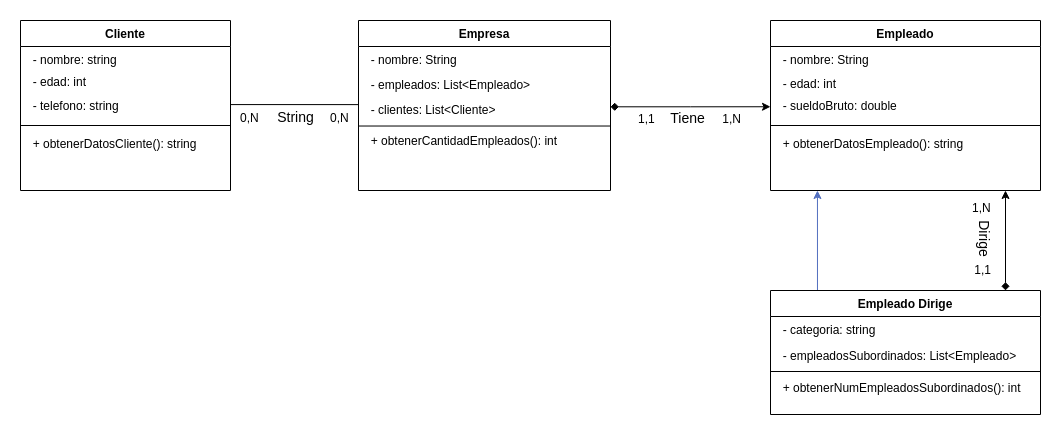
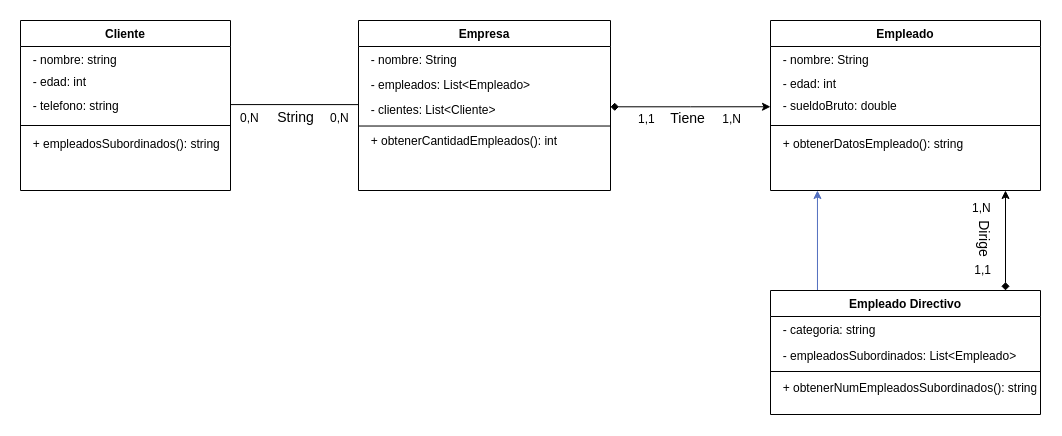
  <mxCell id="0" />
  <mxCell id="1" parent="0" />
  <mxCell id="2" value="Cliente" style="swimlane;fontStyle=1;align=center;verticalAlign=top;childLayout=stackLayout;horizontal=1;startSize=26;horizontalStack=0;resizeParent=1;resizeLast=0;collapsible=1;marginBottom=0;rounded=0;shadow=0;strokeWidth=1;" parent="1" vertex="1"><mxGeometry x="20" y="20" width="210" height="170" as="geometry"><mxRectangle x="220" y="120" width="160" height="26" as="alternateBounds" /></mxGeometry></mxCell>
  <mxCell id="3" value="" style="group" parent="2" vertex="1" connectable="0"><mxGeometry y="26" width="210" height="74" as="geometry" /></mxCell>
  <mxCell id="4" value="  - nombre: string" style="text;align=left;verticalAlign=top;spacingLeft=4;spacingRight=4;overflow=hidden;rotatable=0;points=[[0,0.5],[1,0.5]];portConstraint=eastwest;" parent="3" vertex="1"><mxGeometry width="210" height="22.07" as="geometry" /></mxCell>
  <mxCell id="5" value="  - edad: int" style="text;align=left;verticalAlign=top;spacingLeft=4;spacingRight=4;overflow=hidden;rotatable=0;points=[[0,0.5],[1,0.5]];portConstraint=eastwest;" parent="3" vertex="1"><mxGeometry y="22.07" width="210" height="25.965" as="geometry" /></mxCell>
  <mxCell id="6" value="  - telefono: string" style="text;align=left;verticalAlign=top;spacingLeft=4;spacingRight=4;overflow=hidden;rotatable=0;points=[[0,0.5],[1,0.5]];portConstraint=eastwest;rounded=0;shadow=0;html=0;" parent="3" vertex="1"><mxGeometry y="46.25" width="210" height="27.75" as="geometry" /></mxCell>
  <mxCell id="7" value="" style="line;html=1;strokeWidth=1;align=left;verticalAlign=middle;spacingTop=-1;spacingLeft=3;spacingRight=3;rotatable=0;labelPosition=right;points=[];portConstraint=eastwest;" parent="2" vertex="1"><mxGeometry y="100" width="210" height="10" as="geometry" /></mxCell>
- <mxCell id="8" value="  + obtenerDatosCliente(): string" style="text;align=left;verticalAlign=top;spacingLeft=4;spacingRight=4;overflow=hidden;rotatable=0;points=[[0,0.5],[1,0.5]];portConstraint=eastwest;rounded=0;shadow=0;html=0;" parent="2" vertex="1"><mxGeometry y="110" width="210" height="60" as="geometry" /></mxCell>
+ <mxCell id="8" value="  + empleadosSubordinados(): string" style="text;align=left;verticalAlign=top;spacingLeft=4;spacingRight=4;overflow=hidden;rotatable=0;points=[[0,0.5],[1,0.5]];portConstraint=eastwest;rounded=0;shadow=0;html=0;" parent="2" vertex="1"><mxGeometry y="110" width="210" height="60" as="geometry" /></mxCell>
  <mxCell id="9" value="Empleado" style="swimlane;fontStyle=1;align=center;verticalAlign=top;childLayout=stackLayout;horizontal=1;startSize=26;horizontalStack=0;resizeParent=1;resizeLast=0;collapsible=1;marginBottom=0;rounded=0;shadow=0;strokeWidth=1;" parent="1" vertex="1"><mxGeometry x="770" y="20" width="270" height="170" as="geometry"><mxRectangle x="340" y="380" width="170" height="26" as="alternateBounds" /></mxGeometry></mxCell>
  <mxCell id="10" value="" style="group" parent="9" vertex="1" connectable="0"><mxGeometry y="26" width="270" height="74" as="geometry" /></mxCell>
  <mxCell id="11" value="  - nombre: String" style="text;align=left;verticalAlign=top;spacingLeft=4;spacingRight=4;overflow=hidden;rotatable=0;points=[[0,0.5],[1,0.5]];portConstraint=eastwest;rounded=0;shadow=0;html=0;" parent="10" vertex="1"><mxGeometry width="270" height="24.192" as="geometry" /></mxCell>
  <mxCell id="12" value="  - edad: int&#10;" style="text;align=left;verticalAlign=top;spacingLeft=4;spacingRight=4;overflow=hidden;rotatable=0;points=[[0,0.5],[1,0.5]];portConstraint=eastwest;rounded=0;shadow=0;html=0;" parent="10" vertex="1"><mxGeometry y="24.19" width="270" height="25.81" as="geometry" /></mxCell>
  <mxCell id="13" value="  - sueldoBruto: double&#10;" style="text;align=left;verticalAlign=top;spacingLeft=4;spacingRight=4;overflow=hidden;rotatable=0;points=[[0,0.5],[1,0.5]];portConstraint=eastwest;rounded=0;shadow=0;html=0;" parent="10" vertex="1"><mxGeometry y="46.004" width="270" height="21.346" as="geometry" /></mxCell>
  <mxCell id="14" value="" style="line;html=1;strokeWidth=1;align=left;verticalAlign=middle;spacingTop=-1;spacingLeft=3;spacingRight=3;rotatable=0;labelPosition=right;points=[];portConstraint=eastwest;" parent="9" vertex="1"><mxGeometry y="100" width="270" height="10" as="geometry" /></mxCell>
  <mxCell id="15" value="  + obtenerDatosEmpleado(): string" style="text;align=left;verticalAlign=top;spacingLeft=4;spacingRight=4;overflow=hidden;rotatable=0;points=[[0,0.5],[1,0.5]];portConstraint=eastwest;rounded=0;shadow=0;html=0;" parent="9" vertex="1"><mxGeometry y="110" width="270" height="40" as="geometry" /></mxCell>
  <mxCell id="16" value="Empresa" style="swimlane;fontStyle=1;align=center;verticalAlign=top;childLayout=stackLayout;horizontal=1;startSize=26;horizontalStack=0;resizeParent=1;resizeLast=0;collapsible=1;marginBottom=0;rounded=0;shadow=0;strokeWidth=1;" parent="1" vertex="1"><mxGeometry x="358" y="20" width="252" height="170" as="geometry"><mxRectangle x="550" y="140" width="160" height="26" as="alternateBounds" /></mxGeometry></mxCell>
  <mxCell id="17" value="" style="group" parent="16" vertex="1" connectable="0"><mxGeometry y="26" width="252" height="74" as="geometry" /></mxCell>
  <mxCell id="18" value="  - nombre: String" style="text;align=left;verticalAlign=top;spacingLeft=4;spacingRight=4;overflow=hidden;rotatable=0;points=[[0,0.5],[1,0.5]];portConstraint=eastwest;" parent="17" vertex="1"><mxGeometry width="252" height="24.192" as="geometry" /></mxCell>
  <mxCell id="19" value="  - empleados: List&lt;Empleado&gt;" style="text;align=left;verticalAlign=top;spacingLeft=4;spacingRight=4;overflow=hidden;rotatable=0;points=[[0,0.5],[1,0.5]];portConstraint=eastwest;rounded=1;" parent="17" vertex="1"><mxGeometry y="25.191" width="252" height="28.666" as="geometry" /></mxCell>
  <mxCell id="20" value="  - clientes: List&lt;Cliente&gt;" style="text;align=left;verticalAlign=top;spacingLeft=4;spacingRight=4;overflow=hidden;rotatable=0;points=[[0,0.5],[1,0.5]];portConstraint=eastwest;rounded=1;" parent="17" vertex="1"><mxGeometry y="49.571" width="252" height="21.346" as="geometry" /></mxCell>
  <mxCell id="21" value="" style="group;strokeWidth=1;" parent="16" vertex="1" connectable="0"><mxGeometry y="100" width="252" height="60" as="geometry" /></mxCell>
  <mxCell id="22" value="" style="group" parent="21" vertex="1" connectable="0"><mxGeometry width="252" height="33.113" as="geometry" /></mxCell>
  <mxCell id="23" value="  + obtenerCantidadEmpleados(): int&#10;" style="text;align=left;verticalAlign=top;spacingLeft=4;spacingRight=4;overflow=hidden;rotatable=0;points=[[0,0.5],[1,0.5]];portConstraint=eastwest;" parent="22" vertex="1"><mxGeometry y="6.623" width="252" height="19.868" as="geometry" /></mxCell>
  <mxCell id="24" value="" style="line;html=1;strokeWidth=1;align=left;verticalAlign=middle;spacingTop=-1;spacingLeft=3;spacingRight=3;rotatable=0;labelPosition=right;points=[];portConstraint=eastwest;" parent="22" vertex="1"><mxGeometry width="252" height="11.038" as="geometry" /></mxCell>
  <mxCell id="25" value="1,1" style="resizable=0;align=left;verticalAlign=bottom;labelBackgroundColor=none;fontSize=12;" parent="1" connectable="0" vertex="1"><mxGeometry x="636" y="126.999" as="geometry" /></mxCell>
  <mxCell id="26" value="1,N" style="resizable=0;align=right;verticalAlign=bottom;labelBackgroundColor=none;fontSize=12;" parent="1" connectable="0" vertex="1"><mxGeometry x="741.996" y="126.999" as="geometry" /></mxCell>
  <mxCell id="27" value="&lt;font style=&quot;font-size: 14px;&quot;&gt;Tiene&lt;/font&gt;" style="text;html=1;resizable=0;points=[];;align=center;verticalAlign=middle;labelBackgroundColor=none;rounded=0;shadow=0;strokeWidth=1;fontSize=12;" parent="1" vertex="1" connectable="0"><mxGeometry x="686.002" y="117.999" as="geometry"><mxPoint as="offset" /></mxGeometry></mxCell>
  <mxCell id="28" value="" style="endArrow=classic;html=1;rounded=0;exitX=0.174;exitY=0.001;exitDx=0;exitDy=0;entryX=0.148;entryY=1;entryDx=0;entryDy=0;entryPerimeter=0;fillColor=#dae8fc;strokeColor=#526FBF;exitPerimeter=0;" parent="1" source="37" edge="1"><mxGeometry width="50" height="50" relative="1" as="geometry"><mxPoint x="817" y="286" as="sourcePoint" /><mxPoint x="816.96" y="190" as="targetPoint" /></mxGeometry></mxCell>
  <mxCell id="29" style="rounded=0;orthogonalLoop=1;jettySize=auto;html=1;endArrow=diamond;endFill=1;startArrow=classic;startFill=1;" parent="1" edge="1"><mxGeometry relative="1" as="geometry"><mxPoint x="1005" y="190" as="sourcePoint" /><mxPoint x="1005" y="290" as="targetPoint" /></mxGeometry></mxCell>
  <mxCell id="30" value="1,1" style="resizable=0;align=right;verticalAlign=bottom;labelBackgroundColor=none;fontSize=12;" parent="1" connectable="0" vertex="1"><mxGeometry x="991.996" y="277.999" as="geometry" /></mxCell>
  <mxCell id="31" value="1,N" style="resizable=0;align=left;verticalAlign=bottom;labelBackgroundColor=none;fontSize=12;" parent="1" connectable="0" vertex="1"><mxGeometry x="970" y="215.999" as="geometry" /></mxCell>
  <mxCell id="32" value="0,N" style="resizable=0;align=left;verticalAlign=bottom;labelBackgroundColor=none;fontSize=12;" parent="1" connectable="0" vertex="1"><mxGeometry x="328" y="126" as="geometry" /></mxCell>
  <mxCell id="33" style="rounded=0;orthogonalLoop=1;jettySize=auto;html=1;strokeColor=default;endArrow=none;endFill=0;entryX=0.001;entryY=0.506;entryDx=0;entryDy=0;entryPerimeter=0;exitX=1.001;exitY=1.003;exitDx=0;exitDy=0;exitPerimeter=0;" parent="1" edge="1"><mxGeometry relative="1" as="geometry"><mxPoint x="230.21" y="104.083" as="sourcePoint" /><mxPoint x="358.252" y="104.12" as="targetPoint" /></mxGeometry></mxCell>
  <mxCell id="34" value="0,N" style="resizable=0;align=left;verticalAlign=bottom;labelBackgroundColor=none;fontSize=12;" parent="1" connectable="0" vertex="1"><mxGeometry x="238" y="126" as="geometry" /></mxCell>
  <mxCell id="35" value="&lt;font style=&quot;font-size: 14px;&quot;&gt;String&lt;/font&gt;" style="text;html=1;resizable=0;points=[];;align=center;verticalAlign=middle;labelBackgroundColor=none;rounded=0;shadow=0;strokeWidth=1;fontSize=12;" parent="1" vertex="1" connectable="0"><mxGeometry x="294.002" y="116.999" as="geometry"><mxPoint as="offset" /></mxGeometry></mxCell>
  <mxCell id="36" value="&lt;font style=&quot;font-size: 14px;&quot;&gt;Dirige&lt;/font&gt;" style="text;html=1;resizable=0;points=[];;align=center;verticalAlign=middle;labelBackgroundColor=none;rounded=0;shadow=0;strokeWidth=1;fontSize=12;rotation=90;" parent="1" vertex="1" connectable="0"><mxGeometry x="983.002" y="244.999" as="geometry"><mxPoint x="-8" y="-1" as="offset" /></mxGeometry></mxCell>
- <mxCell id="37" value="Empleado Dirige" style="swimlane;fontStyle=1;align=center;verticalAlign=top;childLayout=stackLayout;horizontal=1;startSize=26;horizontalStack=0;resizeParent=1;resizeLast=0;collapsible=1;marginBottom=0;rounded=0;shadow=0;strokeWidth=1;" parent="1" vertex="1"><mxGeometry x="770" y="290" width="270" height="124" as="geometry"><mxRectangle x="130" y="380" width="160" height="26" as="alternateBounds" /></mxGeometry></mxCell>
+ <mxCell id="37" value="Empleado Directivo" style="swimlane;fontStyle=1;align=center;verticalAlign=top;childLayout=stackLayout;horizontal=1;startSize=26;horizontalStack=0;resizeParent=1;resizeLast=0;collapsible=1;marginBottom=0;rounded=0;shadow=0;strokeWidth=1;" parent="1" vertex="1"><mxGeometry x="770" y="290" width="270" height="124" as="geometry"><mxRectangle x="130" y="380" width="160" height="26" as="alternateBounds" /></mxGeometry></mxCell>
  <mxCell id="38" value="  - categoria: string" style="text;align=left;verticalAlign=top;spacingLeft=4;spacingRight=4;overflow=hidden;rotatable=0;points=[[0,0.5],[1,0.5]];portConstraint=eastwest;" parent="37" vertex="1"><mxGeometry y="26" width="270" height="26" as="geometry" /></mxCell>
  <mxCell id="39" value="  - empleadosSubordinados: List&lt;Empleado&gt;" style="text;align=left;verticalAlign=top;spacingLeft=4;spacingRight=4;overflow=hidden;rotatable=0;points=[[0,0.5],[1,0.5]];portConstraint=eastwest;rounded=0;shadow=0;html=0;" parent="37" vertex="1"><mxGeometry y="52" width="270" height="26" as="geometry" /></mxCell>
  <mxCell id="40" value="" style="line;html=1;strokeWidth=1;align=left;verticalAlign=middle;spacingTop=-1;spacingLeft=3;spacingRight=3;rotatable=0;labelPosition=right;points=[];portConstraint=eastwest;" parent="37" vertex="1"><mxGeometry y="78" width="270" height="6" as="geometry" /></mxCell>
- <mxCell id="41" value="  + obtenerNumEmpleadosSubordinados(): int&#10;" style="text;align=left;verticalAlign=top;spacingLeft=4;spacingRight=4;overflow=hidden;rotatable=0;points=[[0,0.5],[1,0.5]];portConstraint=eastwest;" parent="37" vertex="1"><mxGeometry y="84" width="270" height="40" as="geometry" /></mxCell>
+ <mxCell id="41" value="  + obtenerNumEmpleadosSubordinados(): string&#10;" style="text;align=left;verticalAlign=top;spacingLeft=4;spacingRight=4;overflow=hidden;rotatable=0;points=[[0,0.5],[1,0.5]];portConstraint=eastwest;" parent="37" vertex="1"><mxGeometry y="84" width="270" height="40" as="geometry" /></mxCell>
  <mxCell id="42" style="edgeStyle=orthogonalEdgeStyle;rounded=0;orthogonalLoop=1;jettySize=auto;html=1;entryX=0;entryY=0.667;entryDx=0;entryDy=0;entryPerimeter=0;startArrow=diamond;startFill=1;" parent="1" source="20" target="13" edge="1"><mxGeometry relative="1" as="geometry" /></mxCell>
